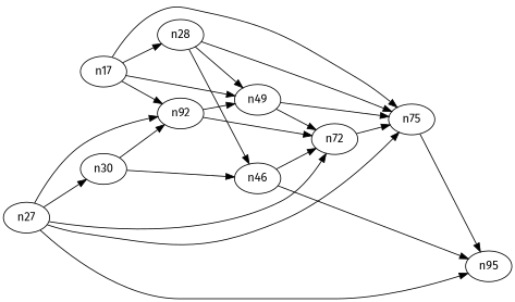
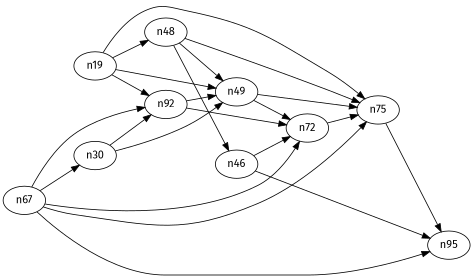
  digraph {
    fontname="Fira Sans"
    rankdir=LR
    node [color=black fontname="Fira Sans" shape=ellipse]
    edge [color=black fontname="Fira Sans"]
-   n1 [label=n17]
-   n2 [label=n28]
+   n1 [label=n19]
+   n2 [label=n48]
    n3 [label=n92]
    n4 [label=n49]
    n5 [label=n75]
    n6 [label=n46]
    n7 [label=n30]
    n8 [label=n72]
    n9 [label=n95]
-   n10 [label=n27]
+   n10 [label=n67]
    n1 -> n2
    n1 -> n3
    n1 -> n4
    n1 -> n5
    n2 -> n4
    n2 -> n5
    n2 -> n6
    n3 -> n4
    n3 -> n8
    n4 -> n5
    n4 -> n8
    n5 -> n9
    n6 -> n8
    n6 -> n9
    n7 -> n3
-   n7 -> n6
+   n7 -> n4
    n8 -> n5
    n10 -> n3
    n10 -> n5
    n10 -> n7
    n10 -> n8
    n10 -> n9
  }
